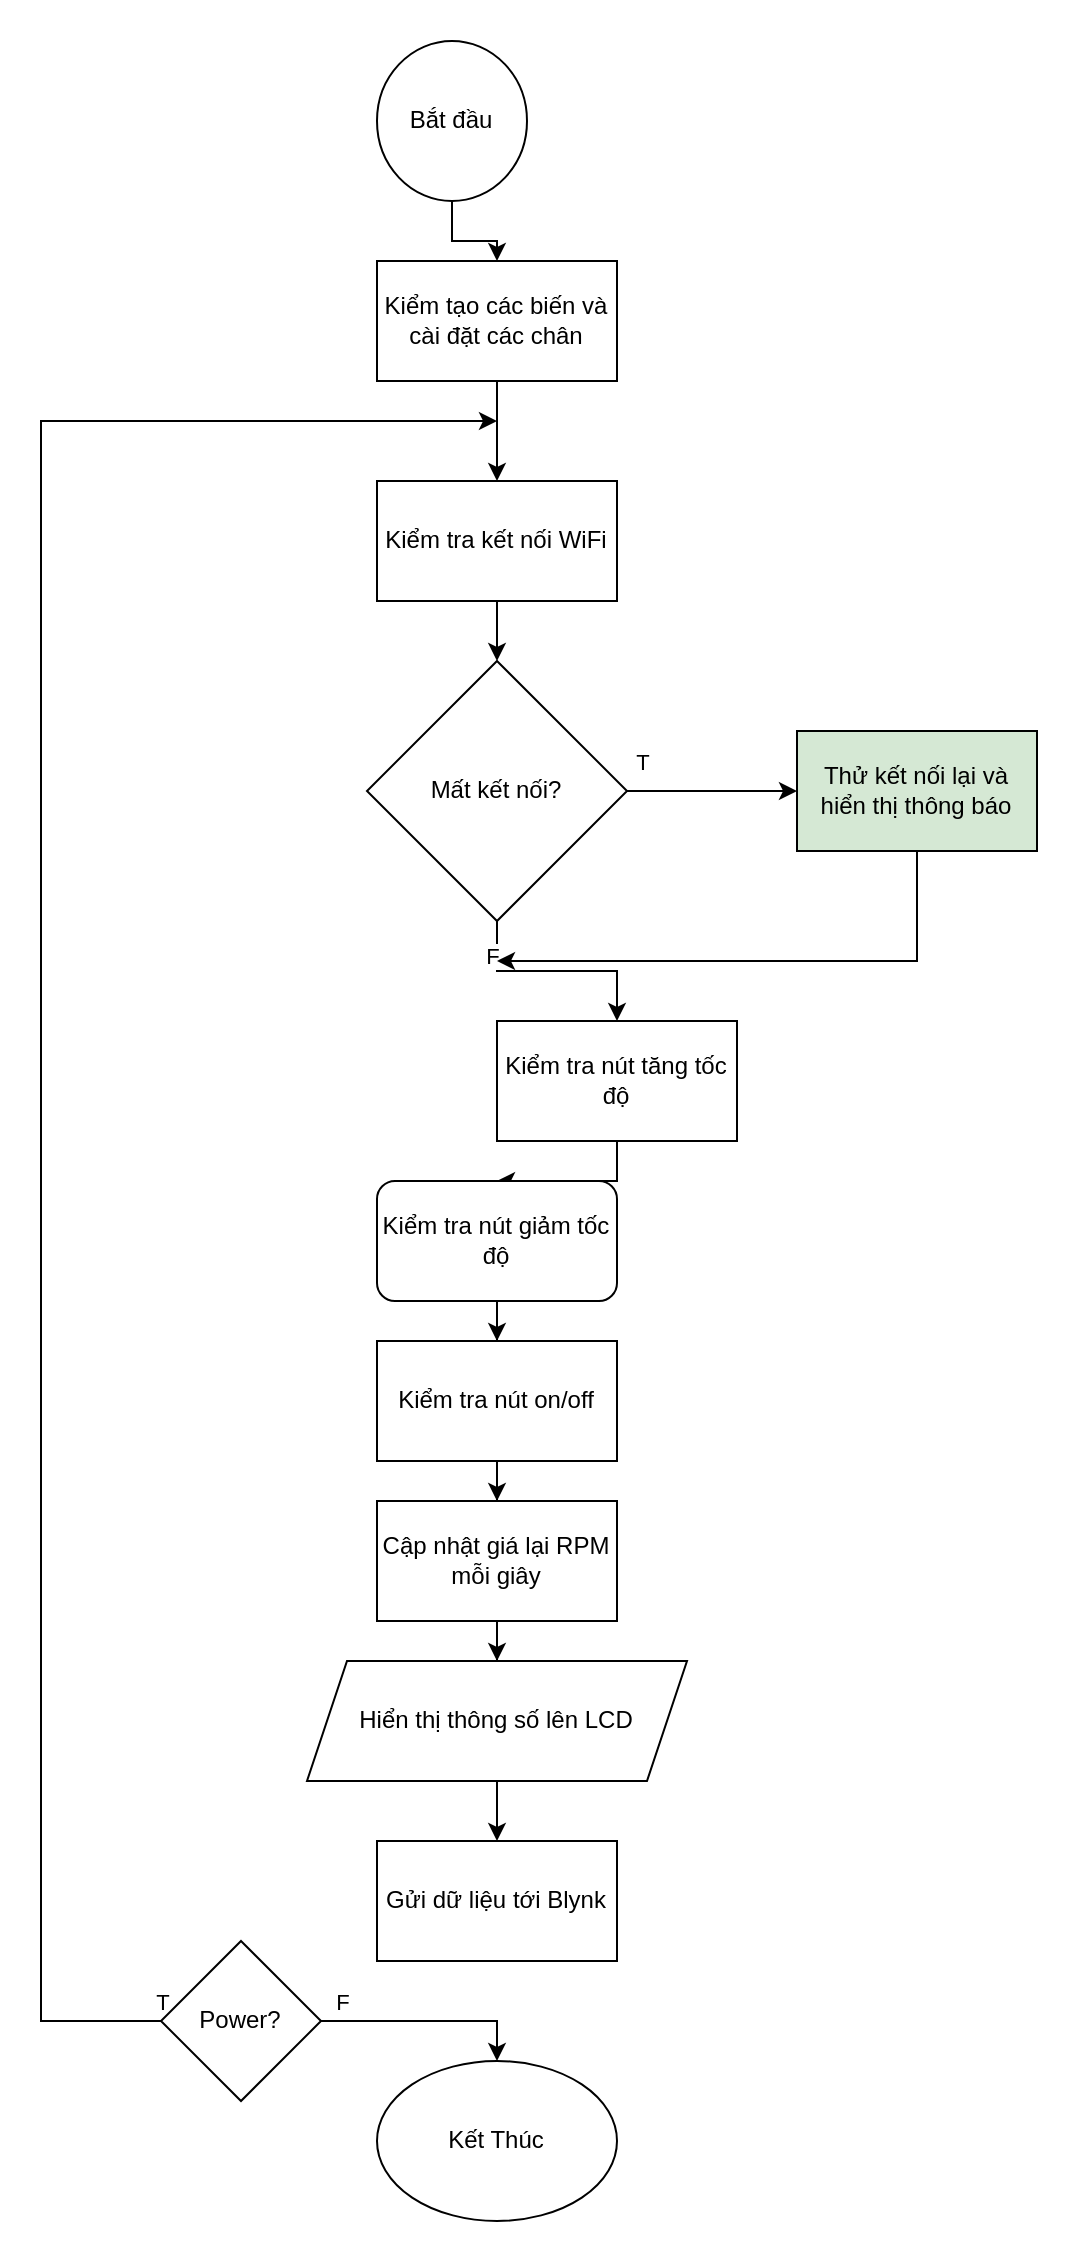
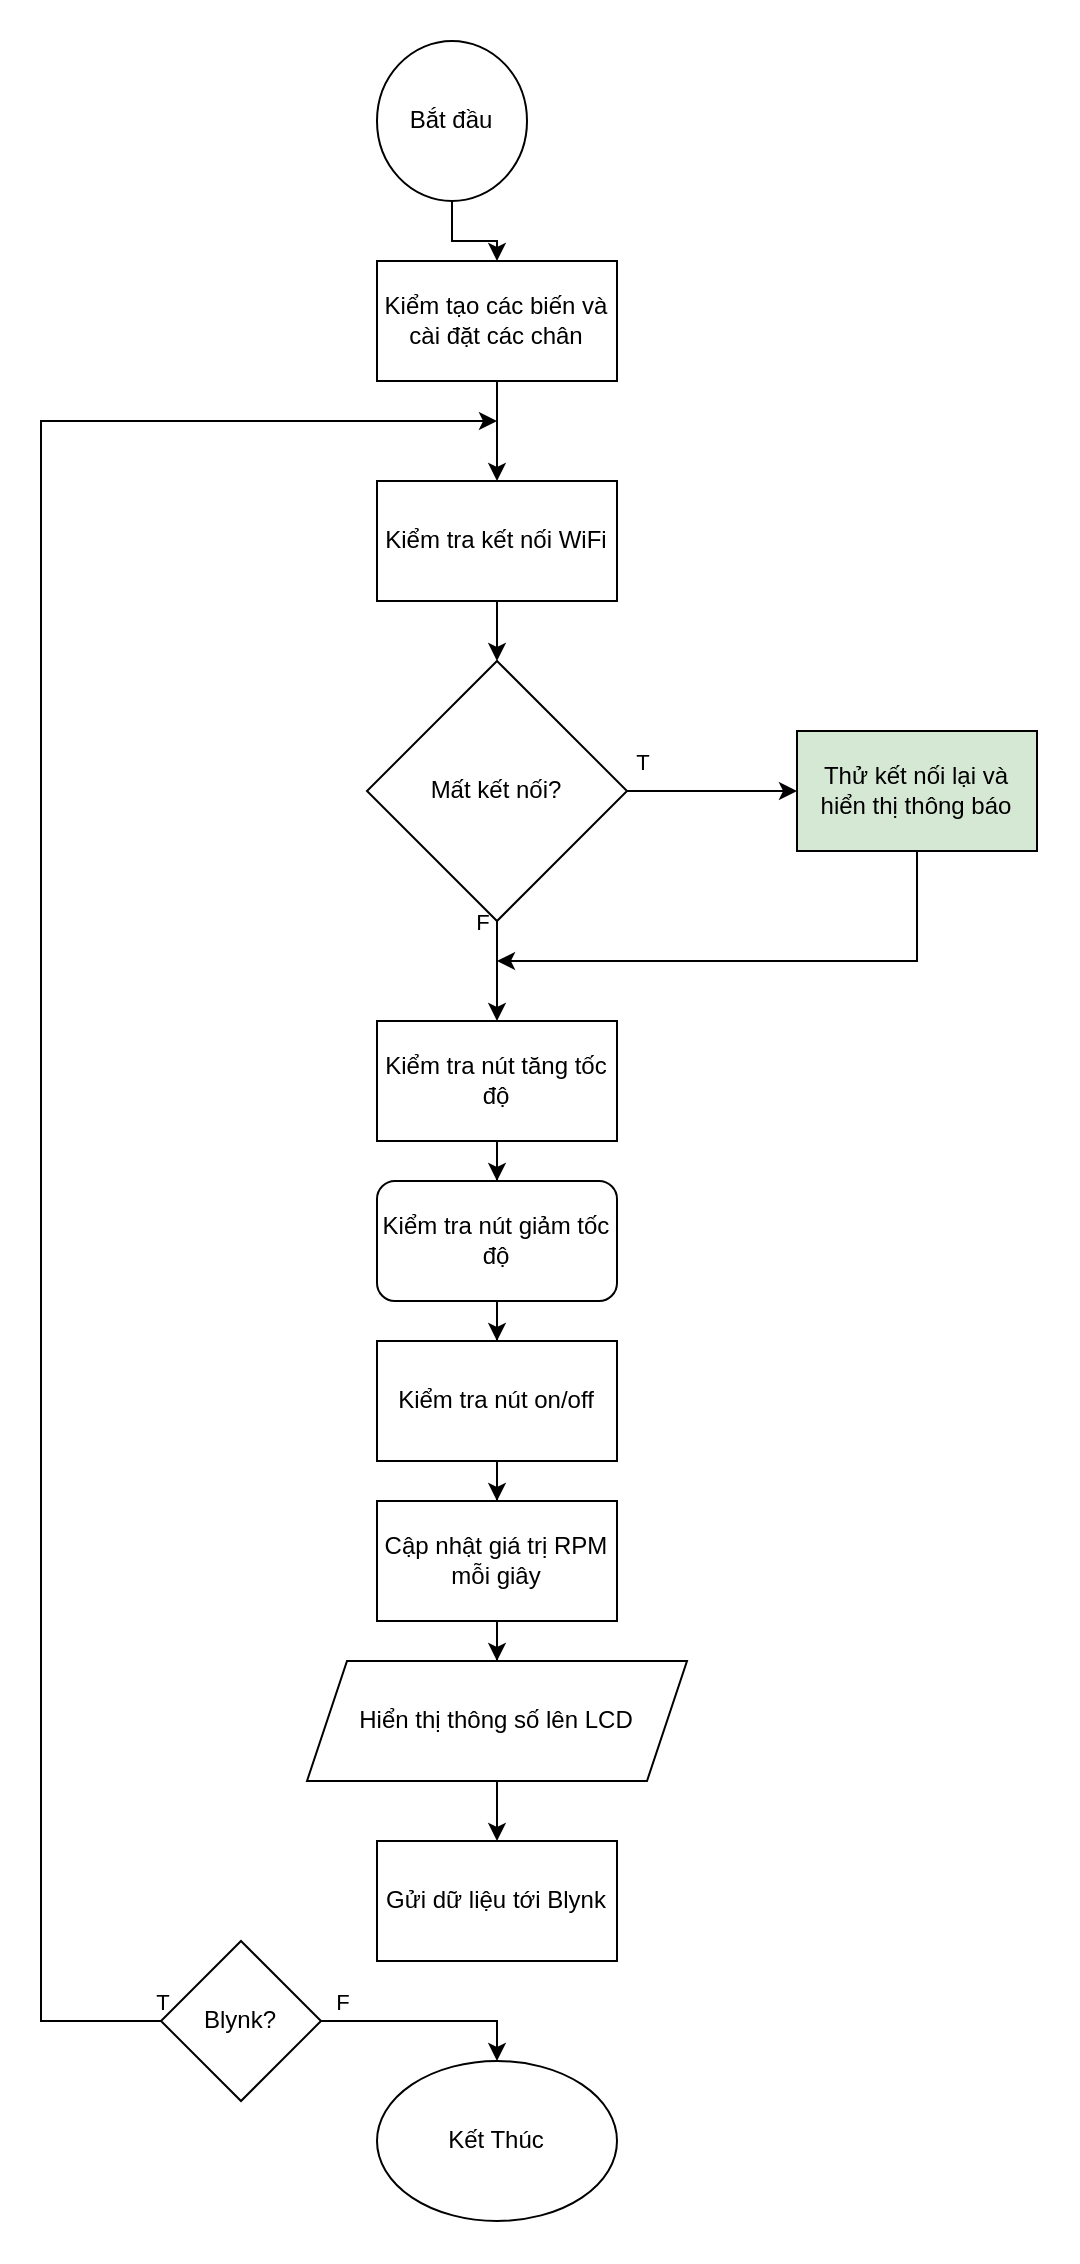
  <mxCell id="0" />
  <mxCell id="1" parent="0" />
  <mxCell id="2" value="" style="edgeStyle=orthogonalEdgeStyle;rounded=0;orthogonalLoop=1;jettySize=auto;html=1;" edge="1" parent="1" source="3" target="5"><mxGeometry relative="1" as="geometry" /></mxCell>
  <mxCell id="3" value="Bắt đầu" style="ellipse;whiteSpace=wrap;html=1;" vertex="1" parent="1"><mxGeometry x="188" y="20" width="75" height="80" as="geometry" /></mxCell>
  <mxCell id="4" value="" style="edgeStyle=orthogonalEdgeStyle;rounded=0;orthogonalLoop=1;jettySize=auto;html=1;" edge="1" parent="1" source="5" target="7"><mxGeometry relative="1" as="geometry" /></mxCell>
  <mxCell id="5" value="Kiểm tạo các biến và cài đặt các chân" style="whiteSpace=wrap;html=1;" vertex="1" parent="1"><mxGeometry x="188" y="130" width="120" height="60" as="geometry" /></mxCell>
  <mxCell id="6" value="" style="edgeStyle=orthogonalEdgeStyle;rounded=0;orthogonalLoop=1;jettySize=auto;html=1;" edge="1" parent="1" source="7" target="12"><mxGeometry relative="1" as="geometry" /></mxCell>
  <mxCell id="7" value="Kiểm tra kết nối WiFi" style="whiteSpace=wrap;html=1;" vertex="1" parent="1"><mxGeometry x="188" y="240" width="120" height="60" as="geometry" /></mxCell>
  <mxCell id="8" value="" style="edgeStyle=orthogonalEdgeStyle;rounded=0;orthogonalLoop=1;jettySize=auto;html=1;" edge="1" parent="1" source="12" target="14"><mxGeometry relative="1" as="geometry" /></mxCell>
  <mxCell id="9" value="T" style="edgeLabel;html=1;align=center;verticalAlign=middle;resizable=0;points=[];" vertex="1" connectable="0" parent="8"><mxGeometry x="-0.294" y="2" relative="1" as="geometry"><mxPoint x="-23" y="-13" as="offset" /></mxGeometry></mxCell>
  <mxCell id="10" value="" style="edgeStyle=orthogonalEdgeStyle;rounded=0;orthogonalLoop=1;jettySize=auto;html=1;" edge="1" parent="1" source="12" target="16"><mxGeometry relative="1" as="geometry" /></mxCell>
  <mxCell id="11" value="F" style="edgeLabel;html=1;align=center;verticalAlign=middle;resizable=0;points=[];" vertex="1" connectable="0" parent="10"><mxGeometry x="-0.52" y="-4" relative="1" as="geometry"><mxPoint x="-4" y="-12" as="offset" /></mxGeometry></mxCell>
  <mxCell id="12" value="Mất kết nối?" style="rhombus;whiteSpace=wrap;html=1;" vertex="1" parent="1"><mxGeometry x="183" y="330" width="130" height="130" as="geometry" /></mxCell>
  <mxCell id="13" style="edgeStyle=orthogonalEdgeStyle;rounded=0;orthogonalLoop=1;jettySize=auto;html=1;" edge="1" parent="1" source="14"><mxGeometry relative="1" as="geometry"><mxPoint x="248" y="480" as="targetPoint" /><Array as="points"><mxPoint x="458" y="480" /></Array></mxGeometry></mxCell>
  <mxCell id="14" value="Thử kết nối lại và hiển thị thông báo" style="whiteSpace=wrap;html=1;fillColor=#d5e8d4;" vertex="1" parent="1"><mxGeometry x="398" y="365" width="120" height="60" as="geometry" /></mxCell>
  <mxCell id="15" value="" style="edgeStyle=orthogonalEdgeStyle;rounded=0;orthogonalLoop=1;jettySize=auto;html=1;" edge="1" parent="1" source="16" target="18"><mxGeometry relative="1" as="geometry" /></mxCell>
- <mxCell id="16" value="Kiểm tra nút tăng tốc độ" style="whiteSpace=wrap;html=1;" vertex="1" parent="1"><mxGeometry x="248" y="510" width="120" height="60" as="geometry" /></mxCell>
+ <mxCell id="16" value="Kiểm tra nút tăng tốc độ" style="whiteSpace=wrap;html=1;" vertex="1" parent="1"><mxGeometry x="188" y="510" width="120" height="60" as="geometry" /></mxCell>
  <mxCell id="17" value="" style="edgeStyle=orthogonalEdgeStyle;rounded=0;orthogonalLoop=1;jettySize=auto;html=1;" edge="1" parent="1" source="18" target="20"><mxGeometry relative="1" as="geometry" /></mxCell>
  <mxCell id="18" value="Kiểm tra nút giảm tốc độ" style="whiteSpace=wrap;html=1;rounded=1;" vertex="1" parent="1"><mxGeometry x="188" y="590" width="120" height="60" as="geometry" /></mxCell>
  <mxCell id="19" value="" style="edgeStyle=orthogonalEdgeStyle;rounded=0;orthogonalLoop=1;jettySize=auto;html=1;" edge="1" parent="1" source="20" target="22"><mxGeometry relative="1" as="geometry" /></mxCell>
  <mxCell id="20" value="Kiểm tra nút on/off" style="whiteSpace=wrap;html=1;" vertex="1" parent="1"><mxGeometry x="188" y="670" width="120" height="60" as="geometry" /></mxCell>
  <mxCell id="21" value="" style="edgeStyle=orthogonalEdgeStyle;rounded=0;orthogonalLoop=1;jettySize=auto;html=1;" edge="1" parent="1" source="22" target="24"><mxGeometry relative="1" as="geometry" /></mxCell>
- <mxCell id="22" value="Cập nhật giá lại RPM mỗi giây" style="whiteSpace=wrap;html=1;" vertex="1" parent="1"><mxGeometry x="188" y="750" width="120" height="60" as="geometry" /></mxCell>
+ <mxCell id="22" value="Cập nhật giá trị RPM mỗi giây" style="whiteSpace=wrap;html=1;" vertex="1" parent="1"><mxGeometry x="188" y="750" width="120" height="60" as="geometry" /></mxCell>
  <mxCell id="23" value="" style="edgeStyle=orthogonalEdgeStyle;rounded=0;orthogonalLoop=1;jettySize=auto;html=1;" edge="1" parent="1" source="24" target="26"><mxGeometry relative="1" as="geometry" /></mxCell>
  <mxCell id="24" value="Hiển thị thông số lên LCD" style="shape=parallelogram;perimeter=parallelogramPerimeter;whiteSpace=wrap;html=1;fixedSize=1;" vertex="1" parent="1"><mxGeometry x="153" y="830" width="190" height="60" as="geometry" /></mxCell>
  <mxCell id="25" style="edgeStyle=orthogonalEdgeStyle;rounded=0;orthogonalLoop=1;jettySize=auto;html=1;exitX=0;exitY=0.5;exitDx=0;exitDy=0;" edge="1" parent="1" source="30"><mxGeometry relative="1" as="geometry"><mxPoint x="248" y="210" as="targetPoint" /><Array as="points"><mxPoint x="20" y="1010" /><mxPoint x="20" y="210" /></Array></mxGeometry></mxCell>
  <mxCell id="26" value="Gửi dữ liệu tới Blynk" style="whiteSpace=wrap;html=1;" vertex="1" parent="1"><mxGeometry x="188" y="920" width="120" height="60" as="geometry" /></mxCell>
  <mxCell id="27" style="edgeStyle=orthogonalEdgeStyle;rounded=0;orthogonalLoop=1;jettySize=auto;html=1;entryX=0.5;entryY=0;entryDx=0;entryDy=0;" edge="1" parent="1" source="30" target="31"><mxGeometry relative="1" as="geometry" /></mxCell>
  <mxCell id="28" value="T" style="edgeLabel;html=1;align=center;verticalAlign=middle;resizable=0;points=[];" vertex="1" connectable="0" parent="27"><mxGeometry x="-0.518" y="2" relative="1" as="geometry"><mxPoint x="-106" y="-8" as="offset" /></mxGeometry></mxCell>
  <mxCell id="29" value="F" style="edgeLabel;html=1;align=center;verticalAlign=middle;resizable=0;points=[];" vertex="1" connectable="0" parent="27"><mxGeometry x="-0.611" y="2" relative="1" as="geometry"><mxPoint x="-11" y="-8" as="offset" /></mxGeometry></mxCell>
- <mxCell id="30" value="Power?" style="rhombus;whiteSpace=wrap;html=1;" vertex="1" parent="1"><mxGeometry x="80" y="970" width="80" height="80" as="geometry" /></mxCell>
+ <mxCell id="30" value="Blynk?" style="rhombus;whiteSpace=wrap;html=1;" vertex="1" parent="1"><mxGeometry x="80" y="970" width="80" height="80" as="geometry" /></mxCell>
  <mxCell id="31" value="Kết Thúc" style="ellipse;whiteSpace=wrap;html=1;" vertex="1" parent="1"><mxGeometry x="188" y="1030" width="120" height="80" as="geometry" /></mxCell>
